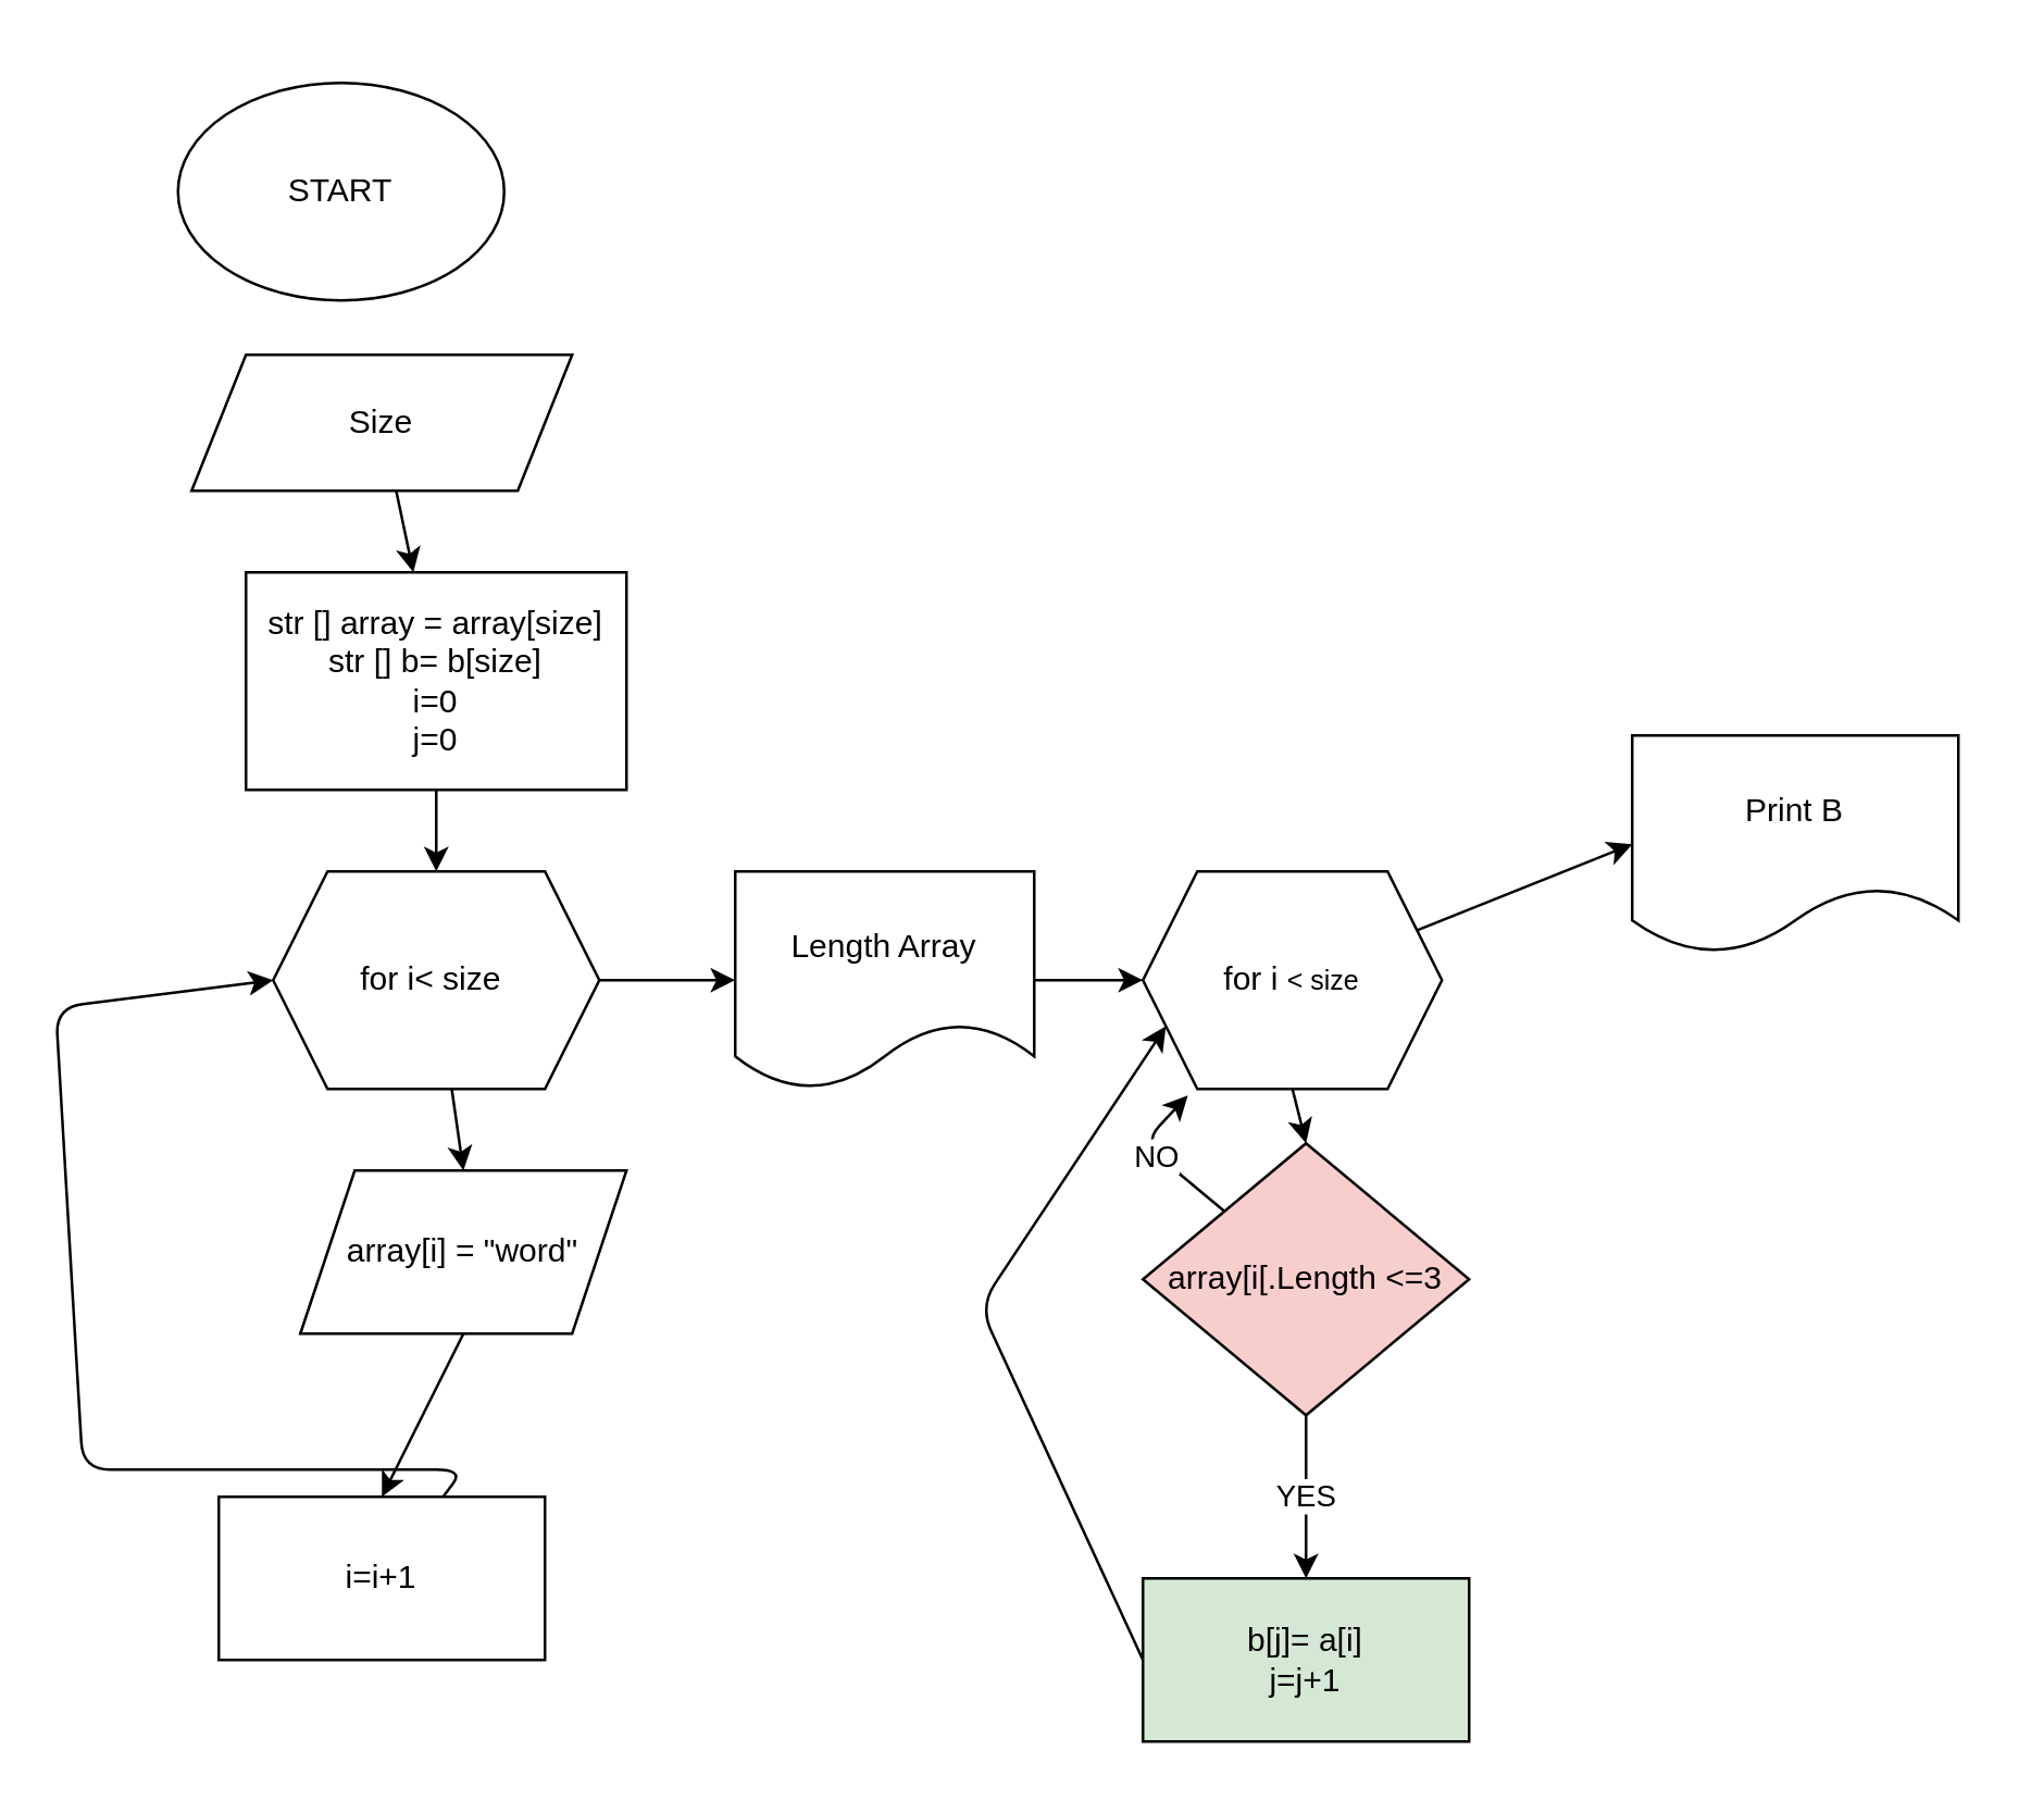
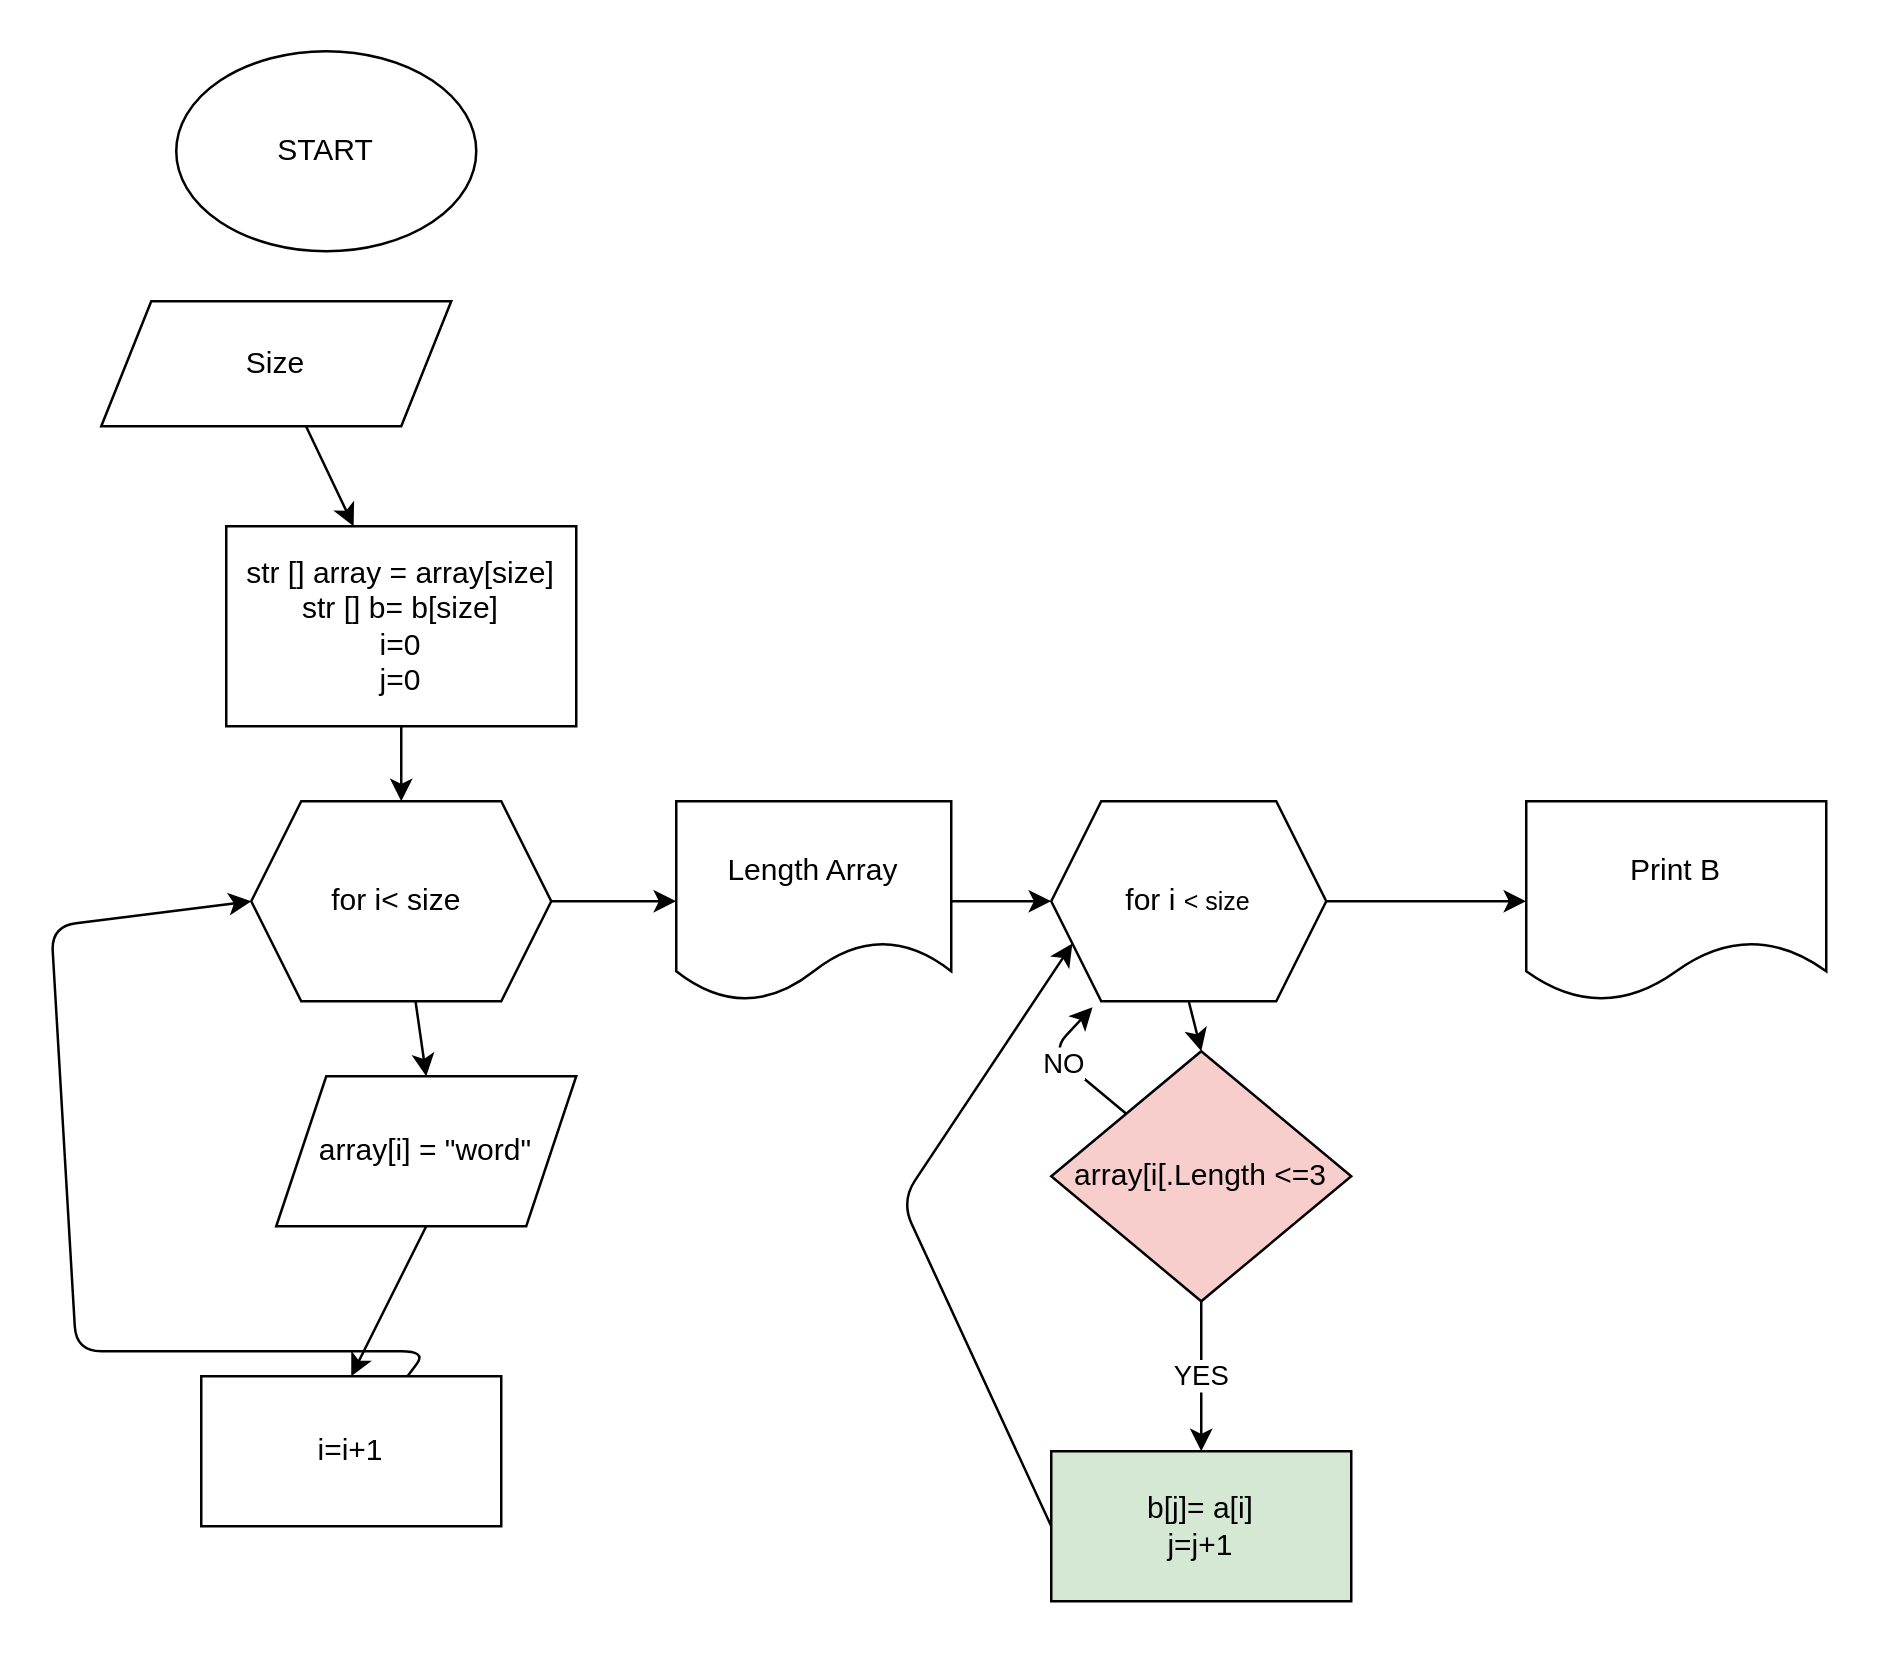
  <mxCell id="0" />
  <mxCell id="1" parent="0" />
- <mxCell id="2" value="START" style="ellipse;whiteSpace=wrap;html=1;" vertex="1" parent="1"><mxGeometry x="65" y="30" width="120" height="80" as="geometry" /></mxCell>
+ <mxCell id="2" value="START" style="ellipse;whiteSpace=wrap;html=1;" vertex="1" parent="1"><mxGeometry x="70" y="20" width="120" height="80" as="geometry" /></mxCell>
  <mxCell id="3" style="edgeStyle=none;html=1;" edge="1" parent="1" source="4" target="6"><mxGeometry relative="1" as="geometry" /></mxCell>
- <mxCell id="4" value="Size" style="shape=parallelogram;perimeter=parallelogramPerimeter;whiteSpace=wrap;html=1;fixedSize=1;" vertex="1" parent="1"><mxGeometry x="70" y="130" width="140" height="50" as="geometry" /></mxCell>
+ <mxCell id="4" value="Size" style="shape=parallelogram;perimeter=parallelogramPerimeter;whiteSpace=wrap;html=1;fixedSize=1;" vertex="1" parent="1"><mxGeometry x="40" y="120" width="140" height="50" as="geometry" /></mxCell>
  <mxCell id="5" style="edgeStyle=none;html=1;exitX=0.5;exitY=1;exitDx=0;exitDy=0;entryX=0.5;entryY=0;entryDx=0;entryDy=0;" edge="1" parent="1" source="6" target="9"><mxGeometry relative="1" as="geometry" /></mxCell>
  <mxCell id="6" value="&lt;span&gt;str [] array = array[size]&lt;/span&gt;&lt;br&gt;&lt;span&gt;str [] b= b[size]&lt;br&gt;i=0&lt;br&gt;j=0&lt;br&gt;&lt;/span&gt;" style="rounded=0;whiteSpace=wrap;html=1;" vertex="1" parent="1"><mxGeometry x="90" y="210" width="140" height="80" as="geometry" /></mxCell>
  <mxCell id="7" style="edgeStyle=none;html=1;entryX=0.5;entryY=0;entryDx=0;entryDy=0;" edge="1" parent="1" source="9" target="11"><mxGeometry relative="1" as="geometry" /></mxCell>
  <mxCell id="8" style="edgeStyle=none;html=1;exitX=1;exitY=0.5;exitDx=0;exitDy=0;entryX=0;entryY=0.5;entryDx=0;entryDy=0;" edge="1" parent="1" source="9" target="15"><mxGeometry relative="1" as="geometry" /></mxCell>
  <mxCell id="9" value="for i&amp;lt; size&amp;nbsp;" style="shape=hexagon;perimeter=hexagonPerimeter2;whiteSpace=wrap;html=1;fixedSize=1;" vertex="1" parent="1"><mxGeometry x="100" y="320" width="120" height="80" as="geometry" /></mxCell>
  <mxCell id="10" style="edgeStyle=none;html=1;exitX=0.5;exitY=1;exitDx=0;exitDy=0;entryX=0.5;entryY=0;entryDx=0;entryDy=0;" edge="1" parent="1" source="11" target="13"><mxGeometry relative="1" as="geometry" /></mxCell>
  <mxCell id="11" value="array[i] = &quot;word&quot;" style="shape=parallelogram;perimeter=parallelogramPerimeter;whiteSpace=wrap;html=1;fixedSize=1;" vertex="1" parent="1"><mxGeometry x="110" y="430" width="120" height="60" as="geometry" /></mxCell>
  <mxCell id="12" style="edgeStyle=none;html=1;entryX=0;entryY=0.5;entryDx=0;entryDy=0;" edge="1" parent="1" source="13" target="9"><mxGeometry relative="1" as="geometry"><Array as="points"><mxPoint x="170" y="540" /><mxPoint x="30" y="540" /><mxPoint x="20" y="370" /></Array></mxGeometry></mxCell>
  <mxCell id="13" value="i=i+1" style="rounded=0;whiteSpace=wrap;html=1;" vertex="1" parent="1"><mxGeometry x="80" y="550" width="120" height="60" as="geometry" /></mxCell>
  <mxCell id="14" style="edgeStyle=none;html=1;entryX=0;entryY=0.5;entryDx=0;entryDy=0;" edge="1" parent="1" source="15" target="18"><mxGeometry relative="1" as="geometry" /></mxCell>
  <mxCell id="15" value="Length Array" style="shape=document;whiteSpace=wrap;html=1;boundedLbl=1;" vertex="1" parent="1"><mxGeometry x="270" y="320" width="110" height="80" as="geometry" /></mxCell>
  <mxCell id="16" style="edgeStyle=none;html=1;exitX=0.5;exitY=1;exitDx=0;exitDy=0;entryX=0.5;entryY=0;entryDx=0;entryDy=0;" edge="1" parent="1" source="18" target="21"><mxGeometry relative="1" as="geometry" /></mxCell>
  <mxCell id="17" style="edgeStyle=none;html=1;entryX=0;entryY=0.5;entryDx=0;entryDy=0;" edge="1" parent="1" source="18" target="24"><mxGeometry relative="1" as="geometry" /></mxCell>
  <mxCell id="18" value="for i &lt;span style=&quot;font-size: 10px&quot;&gt;&amp;lt; size&lt;/span&gt;" style="shape=hexagon;perimeter=hexagonPerimeter2;whiteSpace=wrap;html=1;fixedSize=1;" vertex="1" parent="1"><mxGeometry x="420" y="320" width="110" height="80" as="geometry" /></mxCell>
  <mxCell id="19" value="YES" style="edgeStyle=none;html=1;" edge="1" parent="1" source="21"><mxGeometry relative="1" as="geometry"><mxPoint x="480" y="580" as="targetPoint" /></mxGeometry></mxCell>
  <mxCell id="20" value="NO" style="edgeStyle=none;html=1;entryX=0.15;entryY=1.03;entryDx=0;entryDy=0;entryPerimeter=0;" edge="1" parent="1" source="21" target="18"><mxGeometry relative="1" as="geometry"><mxPoint x="350" y="470" as="targetPoint" /><Array as="points"><mxPoint x="420" y="420" /></Array></mxGeometry></mxCell>
  <mxCell id="21" value="array[i[.Length &amp;lt;=3" style="rhombus;whiteSpace=wrap;html=1;fillColor=#f8cecc;" vertex="1" parent="1"><mxGeometry x="420" y="420" width="120" height="100" as="geometry" /></mxCell>
  <mxCell id="22" style="edgeStyle=none;html=1;entryX=0;entryY=0.75;entryDx=0;entryDy=0;exitX=0;exitY=0.5;exitDx=0;exitDy=0;" edge="1" parent="1" source="23" target="18"><mxGeometry relative="1" as="geometry"><Array as="points"><mxPoint x="360" y="480" /></Array></mxGeometry></mxCell>
  <mxCell id="23" value="b[j]= a[i]&lt;br&gt;j=j+1" style="whiteSpace=wrap;html=1;fillColor=#d5e8d4;" vertex="1" parent="1"><mxGeometry x="420" y="580" width="120" height="60" as="geometry" /></mxCell>
- <mxCell id="24" value="Print B" style="shape=document;whiteSpace=wrap;html=1;boundedLbl=1;" vertex="1" parent="1"><mxGeometry x="600" y="270" width="120" height="80" as="geometry" /></mxCell>
+ <mxCell id="24" value="Print B" style="shape=document;whiteSpace=wrap;html=1;boundedLbl=1;" vertex="1" parent="1"><mxGeometry x="610" y="320" width="120" height="80" as="geometry" /></mxCell>
